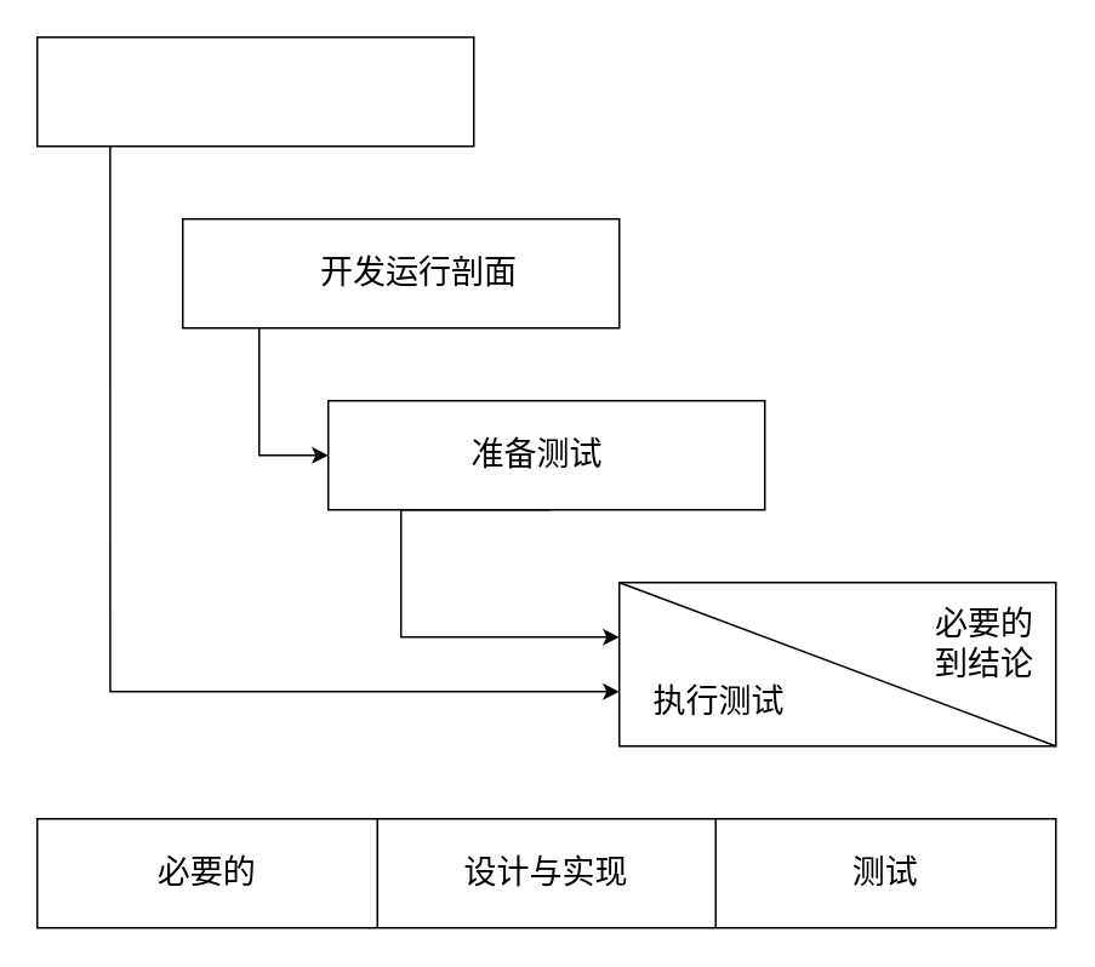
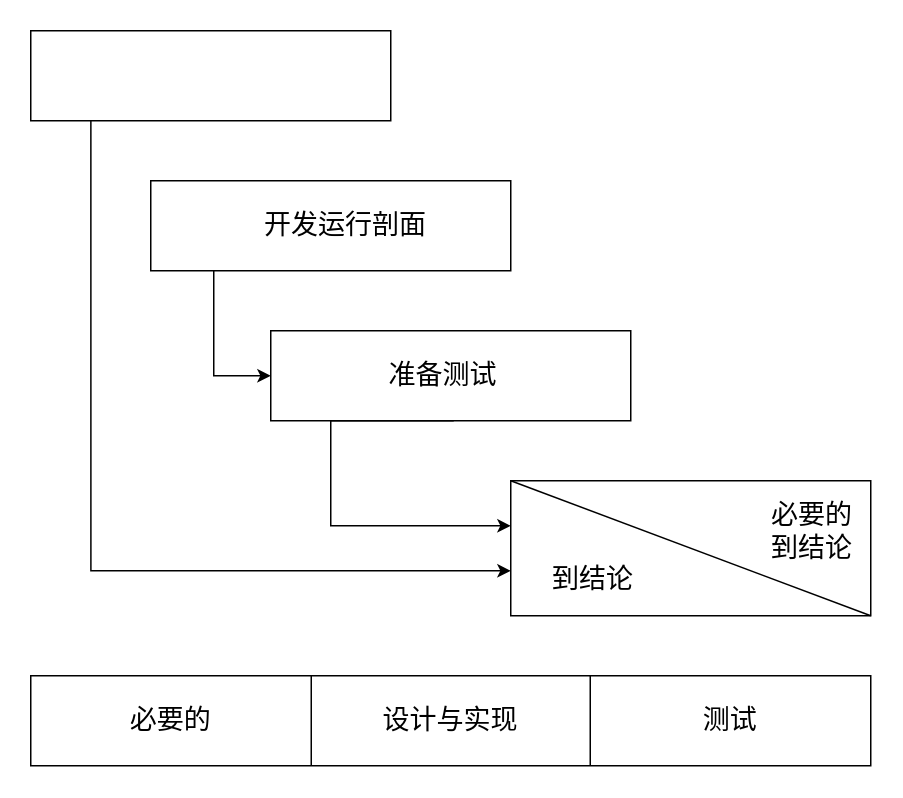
  <mxCell id="0" />
  <mxCell id="1" parent="0" />
  <mxCell id="2" value="" style="rounded=0;whiteSpace=wrap;html=1;" vertex="1" parent="1"><mxGeometry x="20" y="20" width="240" height="60" as="geometry" /></mxCell>
  <mxCell id="3" value="" style="rounded=0;whiteSpace=wrap;html=1;" vertex="1" parent="1"><mxGeometry x="100" y="120" width="240" height="60" as="geometry" /></mxCell>
  <mxCell id="4" value="" style="rounded=0;whiteSpace=wrap;html=1;" vertex="1" parent="1"><mxGeometry x="180" y="220" width="240" height="60" as="geometry" /></mxCell>
  <mxCell id="5" value="&lt;span style=&quot;color: rgba(0 , 0 , 0 , 0) ; font-family: monospace ; font-size: 0px&quot;&gt;%3CmxGraphModel%3E%3Croot%3E%3CmxCell%20id%3D%220%22%2F%3E%3CmxCell%20id%3D%221%22%20parent%3D%220%22%2F%3E%3CmxCell%20id%3D%222%22%20value%3D%22%E5%87%86%E5%A4%87%E6%B5%8B%E8%AF%95%22%20style%3D%22text%3Bhtml%3D1%3BstrokeColor%3Dnone%3BfillColor%3Dnone%3Balign%3Dcenter%3BverticalAlign%3Dmiddle%3BwhiteSpace%3Dwrap%3Brounded%3D0%3BfontSize%3D18%3BfontStyle%3D0%22%20vertex%3D%221%22%20parent%3D%221%22%3E%3CmxGeometry%20x%3D%22270%22%20y%3D%22246.25%22%20width%3D%22170%22%20height%3D%2247.5%22%20as%3D%22geometry%22%2F%3E%3C%2FmxCell%3E%3C%2Froot%3E%3C%2FmxGraphModel%3E&lt;/span&gt;&lt;span style=&quot;color: rgba(0 , 0 , 0 , 0) ; font-family: monospace ; font-size: 0px&quot;&gt;%3CmxGraphModel%3E%3Croot%3E%3CmxCell%20id%3D%220%22%2F%3E%3CmxCell%20id%3D%221%22%20parent%3D%220%22%2F%3E%3CmxCell%20id%3D%222%22%20value%3D%22%E5%87%86%E5%A4%87%E6%B5%8B%E8%AF%95%22%20style%3D%22text%3Bhtml%3D1%3BstrokeColor%3Dnone%3BfillColor%3Dnone%3Balign%3Dcenter%3BverticalAlign%3Dmiddle%3BwhiteSpace%3Dwrap%3Brounded%3D0%3BfontSize%3D18%3BfontStyle%3D0%22%20vertex%3D%221%22%20parent%3D%221%22%3E%3CmxGeometry%20x%3D%22270%22%20y%3D%22246.25%22%20width%3D%22170%22%20height%3D%2247.5%22%20as%3D%22geometry%22%2F%3E%3C%2FmxCell%3E%3C%2Froot%3E%3C%2FmxGraphModel%3E&lt;/span&gt;" style="rounded=0;whiteSpace=wrap;html=1;" vertex="1" parent="1"><mxGeometry x="340" y="320" width="240" height="90" as="geometry" /></mxCell>
  <mxCell id="6" value="" style="edgeStyle=segmentEdgeStyle;endArrow=classic;html=1;rounded=0;fontSize=18;entryX=0;entryY=0.5;entryDx=0;entryDy=0;exitX=0.175;exitY=1;exitDx=0;exitDy=0;exitPerimeter=0;" edge="1" parent="1" source="3" target="4"><mxGeometry width="50" height="50" relative="1" as="geometry"><mxPoint x="90" y="290" as="sourcePoint" /><mxPoint x="140" y="240" as="targetPoint" /><Array as="points"><mxPoint x="142" y="250" /></Array></mxGeometry></mxCell>
  <mxCell id="7" value="" style="edgeStyle=segmentEdgeStyle;endArrow=classic;html=1;rounded=0;fontSize=18;entryX=0;entryY=0.5;entryDx=0;entryDy=0;exitX=0.167;exitY=1;exitDx=0;exitDy=0;exitPerimeter=0;" edge="1" parent="1" source="2"><mxGeometry width="50" height="50" relative="1" as="geometry"><mxPoint x="302" y="310" as="sourcePoint" /><mxPoint x="340" y="380" as="targetPoint" /><Array as="points"><mxPoint x="60" y="380" /></Array></mxGeometry></mxCell>
  <mxCell id="8" value="" style="edgeStyle=segmentEdgeStyle;endArrow=classic;html=1;rounded=0;fontSize=18;entryX=0;entryY=0.5;entryDx=0;entryDy=0;exitX=0.175;exitY=1;exitDx=0;exitDy=0;exitPerimeter=0;" edge="1" parent="1"><mxGeometry width="50" height="50" relative="1" as="geometry"><mxPoint x="302" y="280" as="sourcePoint" /><mxPoint x="340" y="350" as="targetPoint" /><Array as="points"><mxPoint x="220" y="280" /><mxPoint x="220" y="350" /></Array></mxGeometry></mxCell>
  <mxCell id="9" value="" style="endArrow=none;html=1;rounded=0;fontSize=18;entryX=1;entryY=1;entryDx=0;entryDy=0;exitX=0;exitY=0;exitDx=0;exitDy=0;" edge="1" parent="1" source="5" target="5"><mxGeometry width="50" height="50" relative="1" as="geometry"><mxPoint x="410" y="370" as="sourcePoint" /><mxPoint x="460" y="320" as="targetPoint" /></mxGeometry></mxCell>
  <mxCell id="10" value="开发运行剖面" style="text;html=1;strokeColor=none;fillColor=none;align=center;verticalAlign=middle;whiteSpace=wrap;rounded=0;fontSize=18;fontStyle=0" vertex="1" parent="1"><mxGeometry x="145" y="126.25" width="170" height="47.5" as="geometry" /></mxCell>
  <mxCell id="11" value="准备测试" style="text;html=1;strokeColor=none;fillColor=none;align=center;verticalAlign=middle;whiteSpace=wrap;rounded=0;fontSize=18;fontStyle=0" vertex="1" parent="1"><mxGeometry x="210" y="226.25" width="170" height="47.5" as="geometry" /></mxCell>
- <mxCell id="12" value="执行测试" style="text;html=1;strokeColor=none;fillColor=none;align=center;verticalAlign=middle;whiteSpace=wrap;rounded=0;fontSize=18;fontStyle=0" vertex="1" parent="1"><mxGeometry x="310" y="362.5" width="170" height="47.5" as="geometry" /></mxCell>
+ <mxCell id="12" value="到结论" style="text;html=1;strokeColor=none;fillColor=none;align=center;verticalAlign=middle;whiteSpace=wrap;rounded=0;fontSize=18;fontStyle=0" vertex="1" parent="1"><mxGeometry x="310" y="362.5" width="170" height="47.5" as="geometry" /></mxCell>
  <mxCell id="13" value="必要的&lt;br&gt;到结论" style="text;html=1;strokeColor=none;fillColor=none;align=right;verticalAlign=middle;whiteSpace=wrap;rounded=0;fontSize=18;fontStyle=0" vertex="1" parent="1"><mxGeometry x="400" y="330" width="170" height="47.5" as="geometry" /></mxCell>
  <mxCell id="14" value="" style="shape=table;html=1;whiteSpace=wrap;startSize=0;container=1;collapsible=0;childLayout=tableLayout;fontSize=18;fontStyle=1" vertex="1" parent="1"><mxGeometry x="20" y="450" width="560" height="60" as="geometry" /></mxCell>
  <mxCell id="15" value="" style="shape=tableRow;horizontal=0;startSize=0;swimlaneHead=0;swimlaneBody=0;top=0;left=0;bottom=0;right=0;collapsible=0;dropTarget=0;fillColor=none;points=[[0,0.5],[1,0.5]];portConstraint=eastwest;fontSize=18;" vertex="1" parent="14"><mxGeometry width="560" height="60" as="geometry" /></mxCell>
  <mxCell id="16" value="必要的" style="shape=partialRectangle;html=1;whiteSpace=wrap;connectable=0;fillColor=none;top=0;left=0;bottom=0;right=0;overflow=hidden;fontSize=18;fontStyle=0" vertex="1" parent="15"><mxGeometry width="187" height="60" as="geometry"><mxRectangle width="187" height="60" as="alternateBounds" /></mxGeometry></mxCell>
  <mxCell id="17" value="&lt;span&gt;设计与实现&lt;/span&gt;" style="shape=partialRectangle;html=1;whiteSpace=wrap;connectable=0;fillColor=none;top=0;left=0;bottom=0;right=0;overflow=hidden;fontSize=18;fontStyle=0" vertex="1" parent="15"><mxGeometry x="187" width="186" height="60" as="geometry"><mxRectangle width="186" height="60" as="alternateBounds" /></mxGeometry></mxCell>
  <mxCell id="18" value="&lt;span style=&quot;font-weight: normal&quot;&gt;测试&lt;/span&gt;" style="shape=partialRectangle;html=1;whiteSpace=wrap;connectable=0;fillColor=none;top=0;left=0;bottom=0;right=0;overflow=hidden;fontSize=18;fontStyle=1" vertex="1" parent="15"><mxGeometry x="373" width="187" height="60" as="geometry"><mxRectangle width="187" height="60" as="alternateBounds" /></mxGeometry></mxCell>
